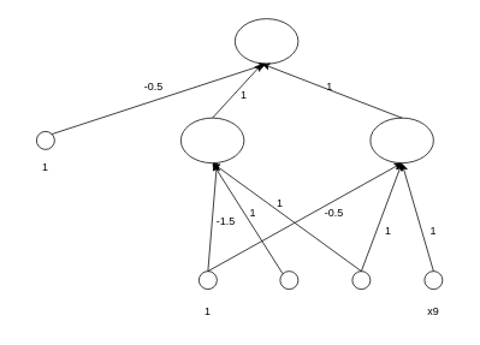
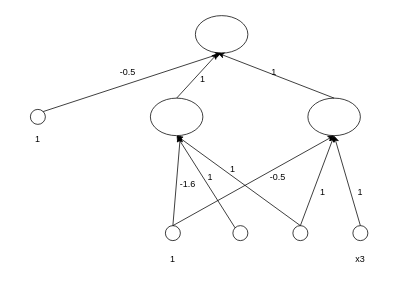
  <mxCell id="0" />
  <mxCell id="1" parent="0" />
  <mxCell id="2" value="" style="ellipse;whiteSpace=wrap;html=1;" vertex="1" parent="1"><mxGeometry x="260" y="20" width="70" height="50" as="geometry" /></mxCell>
  <mxCell id="3" value="" style="ellipse;whiteSpace=wrap;html=1;" vertex="1" parent="1"><mxGeometry x="200" y="130" width="70" height="50" as="geometry" /></mxCell>
  <mxCell id="4" value="" style="ellipse;whiteSpace=wrap;html=1;" vertex="1" parent="1"><mxGeometry x="410" y="130" width="70" height="50" as="geometry" /></mxCell>
  <mxCell id="5" value="" style="ellipse;whiteSpace=wrap;html=1;aspect=fixed;" vertex="1" parent="1"><mxGeometry x="220" y="300" width="20" height="20" as="geometry" /></mxCell>
  <mxCell id="6" value="" style="ellipse;whiteSpace=wrap;html=1;aspect=fixed;" vertex="1" parent="1"><mxGeometry x="310" y="300" width="20" height="20" as="geometry" /></mxCell>
  <mxCell id="7" value="" style="ellipse;whiteSpace=wrap;html=1;aspect=fixed;" vertex="1" parent="1"><mxGeometry x="390" y="300" width="20" height="20" as="geometry" /></mxCell>
  <mxCell id="8" value="" style="ellipse;whiteSpace=wrap;html=1;aspect=fixed;" vertex="1" parent="1"><mxGeometry x="470" y="300" width="20" height="20" as="geometry" /></mxCell>
  <mxCell id="9" value="" style="ellipse;whiteSpace=wrap;html=1;aspect=fixed;" vertex="1" parent="1"><mxGeometry x="40" y="145" width="20" height="20" as="geometry" /></mxCell>
  <mxCell id="10" value="1" style="text;html=1;strokeColor=none;fillColor=none;align=center;verticalAlign=middle;whiteSpace=wrap;rounded=0;" vertex="1" parent="1"><mxGeometry x="200" y="330" width="60" height="30" as="geometry" /></mxCell>
- <mxCell id="11" value="x9" style="text;html=1;strokeColor=none;fillColor=none;align=center;verticalAlign=middle;whiteSpace=wrap;rounded=0;" vertex="1" parent="1"><mxGeometry x="450" y="330" width="60" height="30" as="geometry" /></mxCell>
+ <mxCell id="11" value="x3" style="text;html=1;strokeColor=none;fillColor=none;align=center;verticalAlign=middle;whiteSpace=wrap;rounded=0;" vertex="1" parent="1"><mxGeometry x="450" y="330" width="60" height="30" as="geometry" /></mxCell>
  <mxCell id="12" value="" style="endArrow=classic;html=1;rounded=0;exitX=1;exitY=0;exitDx=0;exitDy=0;entryX=0.5;entryY=1;entryDx=0;entryDy=0;" edge="1" parent="1" source="9" target="2"><mxGeometry width="50" height="50" relative="1" as="geometry"><mxPoint x="220" y="270" as="sourcePoint" /><mxPoint x="270" y="220" as="targetPoint" /></mxGeometry></mxCell>
  <mxCell id="13" value="" style="endArrow=classic;html=1;rounded=0;exitX=0.5;exitY=0;exitDx=0;exitDy=0;" edge="1" parent="1" source="3"><mxGeometry width="50" height="50" relative="1" as="geometry"><mxPoint x="220" y="270" as="sourcePoint" /><mxPoint x="290" y="70" as="targetPoint" /></mxGeometry></mxCell>
  <mxCell id="14" value="" style="endArrow=classic;html=1;rounded=0;exitX=0.5;exitY=0;exitDx=0;exitDy=0;" edge="1" parent="1" source="4"><mxGeometry width="50" height="50" relative="1" as="geometry"><mxPoint x="220" y="270" as="sourcePoint" /><mxPoint x="290" y="70" as="targetPoint" /></mxGeometry></mxCell>
  <mxCell id="15" value="1" style="text;html=1;strokeColor=none;fillColor=none;align=center;verticalAlign=middle;whiteSpace=wrap;rounded=0;" vertex="1" parent="1"><mxGeometry x="20" y="170" width="60" height="30" as="geometry" /></mxCell>
  <mxCell id="16" value="1" style="text;html=1;strokeColor=none;fillColor=none;align=center;verticalAlign=middle;whiteSpace=wrap;rounded=0;" vertex="1" parent="1"><mxGeometry x="240" y="90" width="60" height="30" as="geometry" /></mxCell>
  <mxCell id="17" value="1" style="text;html=1;strokeColor=none;fillColor=none;align=center;verticalAlign=middle;whiteSpace=wrap;rounded=0;" vertex="1" parent="1"><mxGeometry x="335" y="80" width="60" height="30" as="geometry" /></mxCell>
  <mxCell id="18" value="-0.5" style="text;html=1;strokeColor=none;fillColor=none;align=center;verticalAlign=middle;whiteSpace=wrap;rounded=0;" vertex="1" parent="1"><mxGeometry x="140" y="80" width="60" height="30" as="geometry" /></mxCell>
  <mxCell id="19" value="" style="endArrow=classic;html=1;rounded=0;exitX=0.5;exitY=0;exitDx=0;exitDy=0;" edge="1" parent="1" source="5"><mxGeometry width="50" height="50" relative="1" as="geometry"><mxPoint x="220" y="270" as="sourcePoint" /><mxPoint x="240" y="180" as="targetPoint" /></mxGeometry></mxCell>
  <mxCell id="20" value="" style="endArrow=classic;html=1;rounded=0;entryX=0.5;entryY=1;entryDx=0;entryDy=0;" edge="1" parent="1" target="4"><mxGeometry width="50" height="50" relative="1" as="geometry"><mxPoint x="230" y="300" as="sourcePoint" /><mxPoint x="60" y="180" as="targetPoint" /></mxGeometry></mxCell>
  <mxCell id="21" value="" style="endArrow=classic;html=1;rounded=0;entryX=0.5;entryY=1;entryDx=0;entryDy=0;exitX=0;exitY=0;exitDx=0;exitDy=0;" edge="1" parent="1" source="6" target="3"><mxGeometry width="50" height="50" relative="1" as="geometry"><mxPoint x="230" y="300" as="sourcePoint" /><mxPoint x="270" y="220" as="targetPoint" /></mxGeometry></mxCell>
  <mxCell id="22" value="" style="endArrow=classic;html=1;rounded=0;entryX=0.5;entryY=1;entryDx=0;entryDy=0;exitX=0.5;exitY=0;exitDx=0;exitDy=0;" edge="1" parent="1" source="7" target="3"><mxGeometry width="50" height="50" relative="1" as="geometry"><mxPoint x="220" y="270" as="sourcePoint" /><mxPoint x="270" y="220" as="targetPoint" /></mxGeometry></mxCell>
  <mxCell id="23" value="" style="endArrow=classic;html=1;rounded=0;entryX=0.5;entryY=1;entryDx=0;entryDy=0;exitX=0.5;exitY=0;exitDx=0;exitDy=0;" edge="1" parent="1" source="7" target="4"><mxGeometry width="50" height="50" relative="1" as="geometry"><mxPoint x="410" y="310" as="sourcePoint" /><mxPoint x="245" y="190" as="targetPoint" /></mxGeometry></mxCell>
  <mxCell id="24" value="" style="endArrow=classic;html=1;rounded=0;entryX=0.5;entryY=1;entryDx=0;entryDy=0;exitX=0.5;exitY=0;exitDx=0;exitDy=0;" edge="1" parent="1" source="8" target="4"><mxGeometry width="50" height="50" relative="1" as="geometry"><mxPoint x="410" y="310" as="sourcePoint" /><mxPoint x="455" y="190" as="targetPoint" /></mxGeometry></mxCell>
- <mxCell id="25" value="-1.5" style="text;html=1;strokeColor=none;fillColor=none;align=center;verticalAlign=middle;whiteSpace=wrap;rounded=0;" vertex="1" parent="1"><mxGeometry x="220" y="230" width="60" height="30" as="geometry" /></mxCell>
+ <mxCell id="25" value="-1.6" style="text;html=1;strokeColor=none;fillColor=none;align=center;verticalAlign=middle;whiteSpace=wrap;rounded=0;" vertex="1" parent="1"><mxGeometry x="220" y="230" width="60" height="30" as="geometry" /></mxCell>
  <mxCell id="26" value="1" style="text;html=1;strokeColor=none;fillColor=none;align=center;verticalAlign=middle;whiteSpace=wrap;rounded=0;" vertex="1" parent="1"><mxGeometry x="250" y="220" width="60" height="30" as="geometry" /></mxCell>
  <mxCell id="27" value="1" style="text;html=1;strokeColor=none;fillColor=none;align=center;verticalAlign=middle;whiteSpace=wrap;rounded=0;" vertex="1" parent="1"><mxGeometry x="280" y="210" width="60" height="30" as="geometry" /></mxCell>
  <mxCell id="28" value="-0.5" style="text;html=1;strokeColor=none;fillColor=none;align=center;verticalAlign=middle;whiteSpace=wrap;rounded=0;" vertex="1" parent="1"><mxGeometry x="340" y="220" width="60" height="30" as="geometry" /></mxCell>
  <mxCell id="29" value="1" style="text;html=1;strokeColor=none;fillColor=none;align=center;verticalAlign=middle;whiteSpace=wrap;rounded=0;" vertex="1" parent="1"><mxGeometry x="400" y="240" width="60" height="30" as="geometry" /></mxCell>
  <mxCell id="30" value="1" style="text;html=1;strokeColor=none;fillColor=none;align=center;verticalAlign=middle;whiteSpace=wrap;rounded=0;" vertex="1" parent="1"><mxGeometry x="450" y="240" width="60" height="30" as="geometry" /></mxCell>
